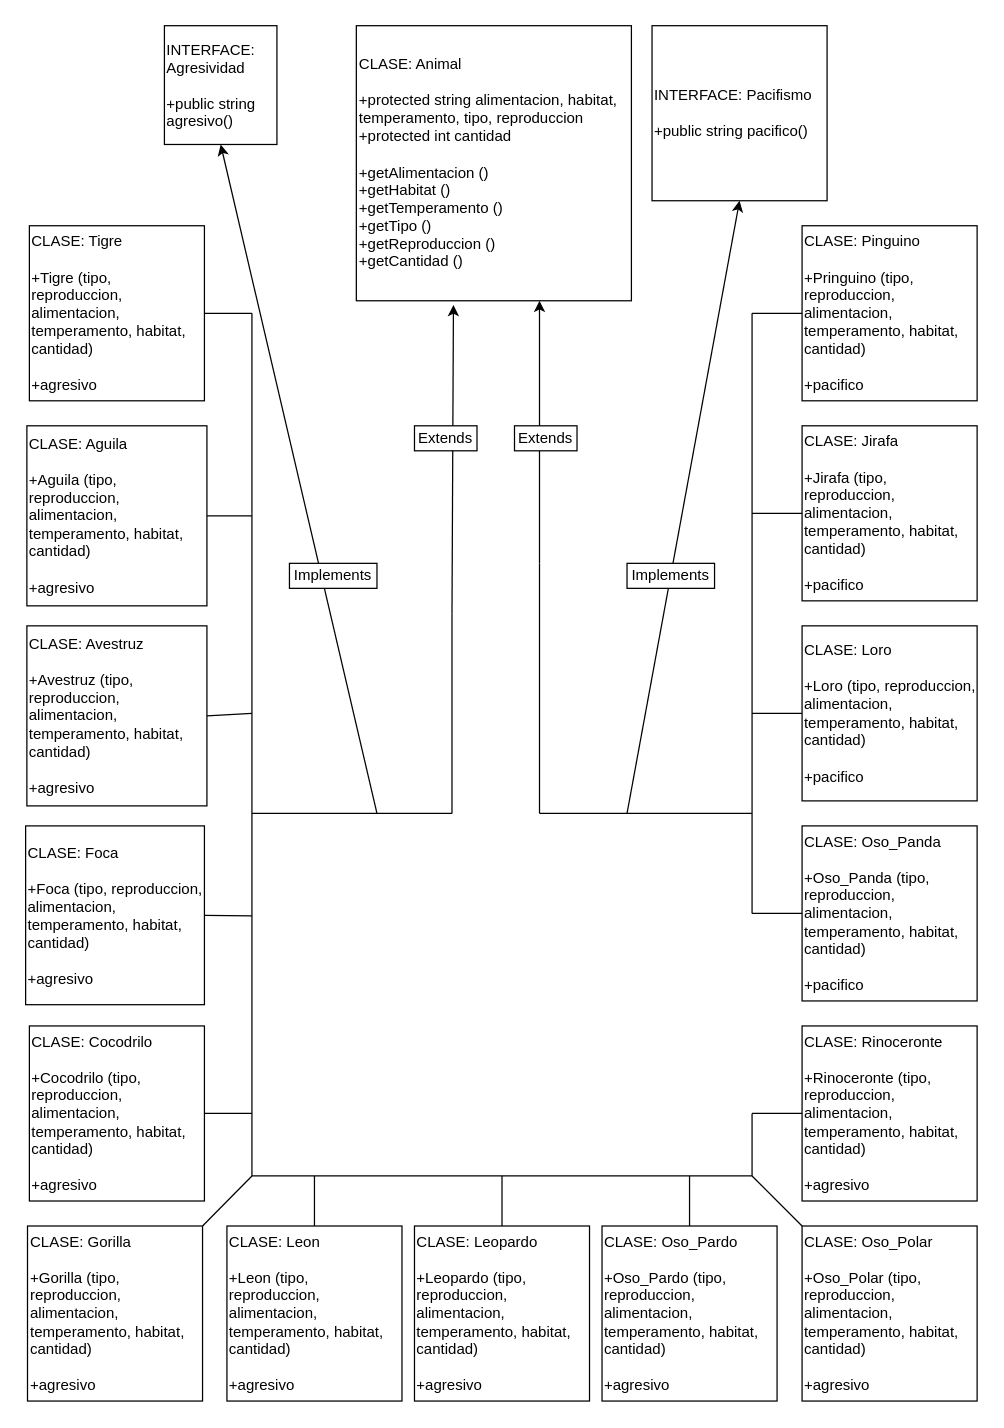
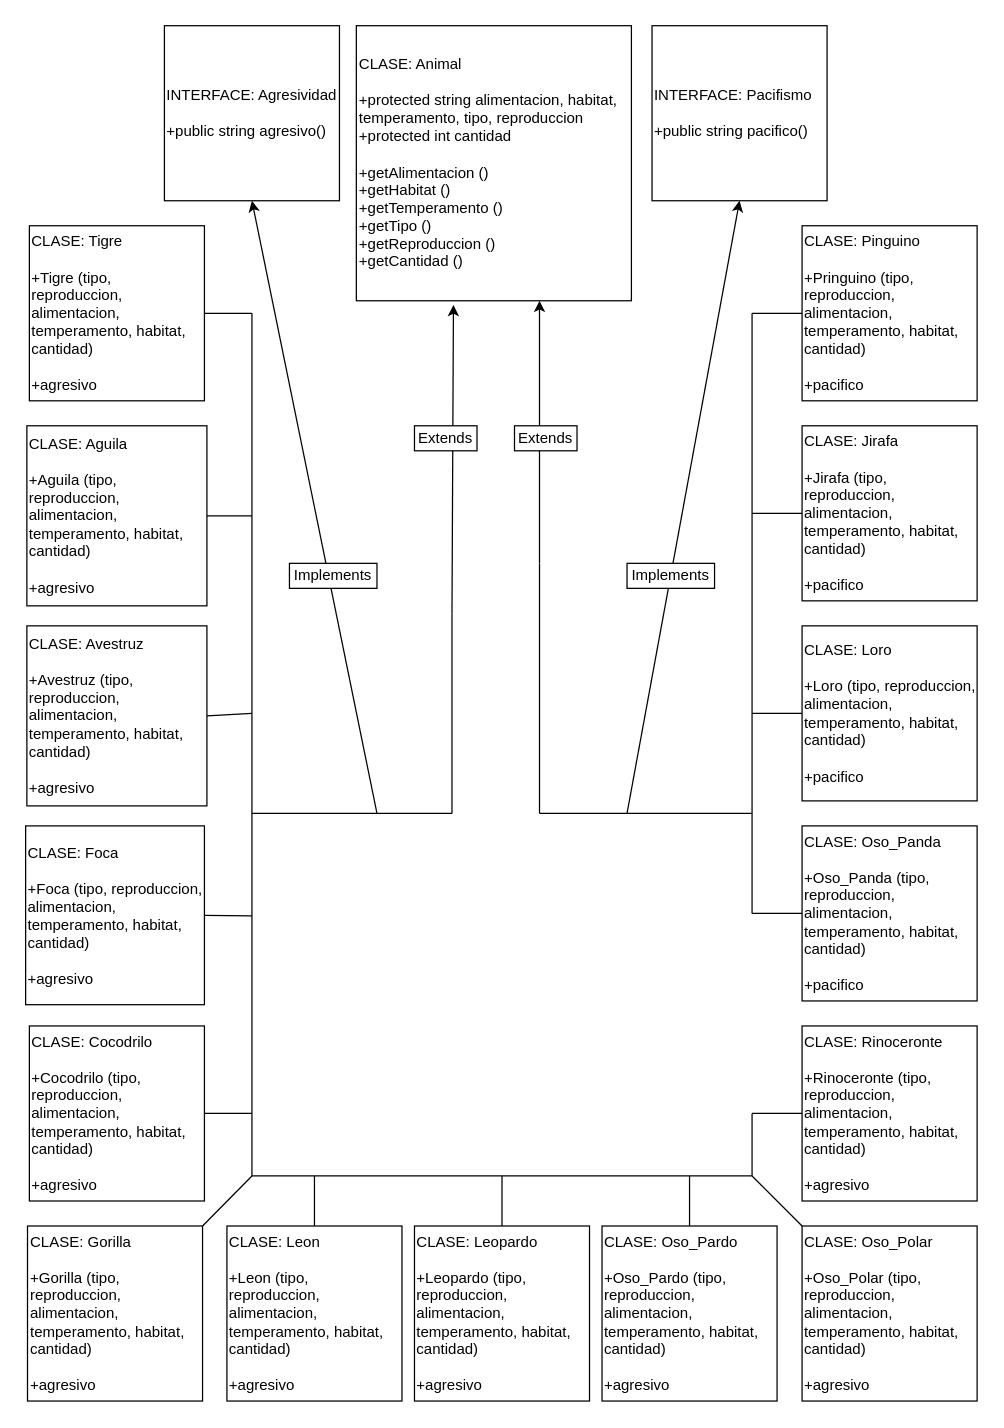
  <mxCell id="0" />
  <mxCell id="1" parent="0" />
  <mxCell id="2" value="CLASE: Animal&lt;br&gt;&lt;br&gt;+protected string alimentacion, habitat, temperamento, tipo, reproduccion&lt;br&gt;+protected int cantidad&lt;br&gt;&lt;br&gt;+getAlimentacion ()&lt;br&gt;+getHabitat ()&lt;br&gt;+getTemperamento ()&lt;br&gt;+getTipo ()&lt;br&gt;+getReproduccion ()&lt;br&gt;+getCantidad ()&lt;br&gt;" style="whiteSpace=wrap;html=1;aspect=fixed;align=left;" vertex="1" parent="1"><mxGeometry x="284.5" y="20" width="220" height="220" as="geometry" /></mxCell>
  <mxCell id="3" value="CLASE: Aguila&lt;br&gt;&lt;br&gt;+Aguila (tipo, reproduccion, alimentacion, temperamento, habitat, cantidad)&lt;br&gt;&lt;br&gt;+agresivo" style="whiteSpace=wrap;html=1;aspect=fixed;align=left;" vertex="1" parent="1"><mxGeometry x="21" y="340" width="144" height="144" as="geometry" /></mxCell>
  <mxCell id="4" value="CLASE: Avestruz&lt;br&gt;&lt;br&gt;+Avestruz (tipo, reproduccion, alimentacion, temperamento, habitat, cantidad)&lt;br&gt;&lt;br&gt;+agresivo" style="whiteSpace=wrap;html=1;aspect=fixed;align=left;" vertex="1" parent="1"><mxGeometry x="21" y="500" width="144" height="144" as="geometry" /></mxCell>
  <mxCell id="5" value="CLASE: Foca&lt;br&gt;&lt;br&gt;+Foca (tipo, reproduccion, alimentacion, temperamento, habitat, cantidad)&lt;br&gt;&lt;br&gt;+agresivo" style="whiteSpace=wrap;html=1;aspect=fixed;align=left;" vertex="1" parent="1"><mxGeometry x="20" y="660" width="143" height="143" as="geometry" /></mxCell>
  <mxCell id="6" value="CLASE: Cocodrilo&lt;br&gt;&lt;br&gt;+Cocodrilo (tipo, reproduccion, alimentacion, temperamento, habitat, cantidad)&lt;br&gt;&lt;br&gt;+agresivo" style="whiteSpace=wrap;html=1;aspect=fixed;align=left;" vertex="1" parent="1"><mxGeometry x="23" y="820" width="140" height="140" as="geometry" /></mxCell>
  <mxCell id="7" value="&lt;span&gt;CLASE: Gorilla&lt;/span&gt;&lt;br&gt;&lt;br&gt;&lt;span&gt;+Gorilla (tipo, reproduccion, alimentacion, temperamento, habitat, cantidad)&lt;/span&gt;&lt;br&gt;&lt;br&gt;&lt;div&gt;&lt;span&gt;+agresivo&lt;/span&gt;&lt;/div&gt;" style="whiteSpace=wrap;html=1;aspect=fixed;align=left;" vertex="1" parent="1"><mxGeometry x="21.5" y="980" width="140" height="140" as="geometry" /></mxCell>
  <mxCell id="8" value="&lt;span&gt;CLASE: Jirafa&lt;/span&gt;&lt;br&gt;&lt;br&gt;&lt;span&gt;+Jirafa (tipo, reproduccion, alimentacion, temperamento, habitat, cantidad)&lt;/span&gt;&lt;br&gt;&lt;br&gt;&lt;span&gt;+pacifico&lt;/span&gt;" style="whiteSpace=wrap;html=1;aspect=fixed;align=left;" vertex="1" parent="1"><mxGeometry x="641" y="340" width="140" height="140" as="geometry" /></mxCell>
  <mxCell id="9" value="CLASE: Leon&lt;br&gt;&lt;br&gt;+Leon (tipo, reproduccion, alimentacion, temperamento, habitat, cantidad)&lt;br&gt;&lt;br&gt;+agresivo" style="whiteSpace=wrap;html=1;aspect=fixed;align=left;" vertex="1" parent="1"><mxGeometry x="181" y="980" width="140" height="140" as="geometry" /></mxCell>
  <mxCell id="10" value="&lt;span&gt;CLASE: Leopardo&lt;/span&gt;&lt;br&gt;&lt;br&gt;&lt;span&gt;+Leopardo (tipo, reproduccion, alimentacion, temperamento, habitat, cantidad)&lt;/span&gt;&lt;br&gt;&lt;br&gt;&lt;span&gt;+agresivo&lt;/span&gt;" style="whiteSpace=wrap;html=1;aspect=fixed;align=left;" vertex="1" parent="1"><mxGeometry x="331" y="980" width="140" height="140" as="geometry" /></mxCell>
  <mxCell id="11" value="&lt;span&gt;CLASE: Loro&lt;/span&gt;&lt;br&gt;&lt;br&gt;&lt;span&gt;+Loro (tipo, reproduccion, alimentacion, temperamento, habitat, cantidad)&lt;/span&gt;&lt;br&gt;&lt;br&gt;&lt;span&gt;+pacifico&lt;/span&gt;" style="whiteSpace=wrap;html=1;aspect=fixed;align=left;" vertex="1" parent="1"><mxGeometry x="641" y="500" width="140" height="140" as="geometry" /></mxCell>
  <mxCell id="12" value="&lt;span&gt;CLASE: Oso_Panda&lt;/span&gt;&lt;br&gt;&lt;br&gt;&lt;span&gt;+Oso_Panda (tipo, reproduccion, alimentacion, temperamento, habitat, cantidad)&lt;/span&gt;&lt;br&gt;&lt;br&gt;&lt;span&gt;+pacifico&lt;/span&gt;" style="whiteSpace=wrap;html=1;aspect=fixed;align=left;" vertex="1" parent="1"><mxGeometry x="641" y="660" width="140" height="140" as="geometry" /></mxCell>
  <mxCell id="13" value="&lt;span&gt;CLASE: Oso_Pardo&lt;/span&gt;&lt;br&gt;&lt;br&gt;&lt;span&gt;+Oso_Pardo (tipo, reproduccion, alimentacion, temperamento, habitat, cantidad)&lt;/span&gt;&lt;br&gt;&lt;br&gt;&lt;span&gt;+agresivo&lt;/span&gt;" style="whiteSpace=wrap;html=1;aspect=fixed;align=left;" vertex="1" parent="1"><mxGeometry x="481" y="980" width="140" height="140" as="geometry" /></mxCell>
  <mxCell id="14" value="&lt;span&gt;CLASE: Oso_Polar&lt;br&gt;&lt;/span&gt;&lt;span&gt;&lt;br&gt;+Oso_Polar (tipo, reproduccion, alimentacion, temperamento, habitat, cantidad)&lt;/span&gt;&lt;br&gt;&lt;br&gt;&lt;span&gt;+agresivo&lt;/span&gt;" style="whiteSpace=wrap;html=1;aspect=fixed;align=left;" vertex="1" parent="1"><mxGeometry x="641" y="980" width="140" height="140" as="geometry" /></mxCell>
  <mxCell id="15" value="&lt;span&gt;CLASE: Rinoceronte&lt;/span&gt;&lt;br&gt;&lt;br&gt;&lt;span&gt;+Rinoceronte (tipo, reproduccion, alimentacion, temperamento, habitat, cantidad)&lt;/span&gt;&lt;br&gt;&lt;br&gt;&lt;span&gt;+agresivo&lt;/span&gt;" style="whiteSpace=wrap;html=1;aspect=fixed;align=left;" vertex="1" parent="1"><mxGeometry x="641" y="820" width="140" height="140" as="geometry" /></mxCell>
  <mxCell id="16" value="&lt;span&gt;CLASE: Tigre&lt;/span&gt;&lt;br&gt;&lt;br&gt;&lt;span&gt;+Tigre (tipo, reproduccion, alimentacion, temperamento, habitat, cantidad)&lt;/span&gt;&lt;br&gt;&lt;br&gt;&lt;span&gt;+agresivo&lt;/span&gt;" style="whiteSpace=wrap;html=1;aspect=fixed;align=left;" vertex="1" parent="1"><mxGeometry x="23" y="180" width="140" height="140" as="geometry" /></mxCell>
  <mxCell id="17" value="&lt;span&gt;CLASE: Pinguino&lt;/span&gt;&lt;br&gt;&lt;br&gt;&lt;span&gt;+Pringuino (tipo, reproduccion, alimentacion, temperamento, habitat, cantidad)&lt;/span&gt;&lt;br&gt;&lt;br&gt;&lt;span&gt;+pacifico&lt;/span&gt;" style="whiteSpace=wrap;html=1;aspect=fixed;align=left;" vertex="1" parent="1"><mxGeometry x="641" y="180" width="140" height="140" as="geometry" /></mxCell>
- <mxCell id="18" value="INTERFACE: Agresividad&lt;br&gt;&lt;br&gt;+public string agresivo()&lt;br&gt;" style="whiteSpace=wrap;html=1;aspect=fixed;align=left;" vertex="1" parent="1"><mxGeometry x="131" y="20" width="90" height="95" as="geometry" /></mxCell>
+ <mxCell id="18" value="INTERFACE: Agresividad&lt;br&gt;&lt;br&gt;+public string agresivo()&lt;br&gt;" style="whiteSpace=wrap;html=1;aspect=fixed;align=left;" vertex="1" parent="1"><mxGeometry x="131" y="20" width="140" height="140" as="geometry" /></mxCell>
  <mxCell id="19" value="INTERFACE: Pacifismo&lt;br&gt;&lt;br&gt;+public string pacifico()" style="whiteSpace=wrap;html=1;aspect=fixed;align=left;" vertex="1" parent="1"><mxGeometry x="521" y="20" width="140" height="140" as="geometry" /></mxCell>
  <mxCell id="20" value="" style="endArrow=none;html=1;exitX=1;exitY=0.5;exitDx=0;exitDy=0;" edge="1" parent="1" source="16"><mxGeometry width="50" height="50" relative="1" as="geometry"><mxPoint x="431" y="290" as="sourcePoint" /><mxPoint x="201" y="250" as="targetPoint" /></mxGeometry></mxCell>
  <mxCell id="21" value="" style="endArrow=none;html=1;exitX=1;exitY=0.5;exitDx=0;exitDy=0;" edge="1" parent="1" source="3"><mxGeometry width="50" height="50" relative="1" as="geometry"><mxPoint x="431" y="290" as="sourcePoint" /><mxPoint x="201" y="412" as="targetPoint" /></mxGeometry></mxCell>
  <mxCell id="22" value="" style="endArrow=none;html=1;" edge="1" parent="1"><mxGeometry width="50" height="50" relative="1" as="geometry"><mxPoint x="201" y="250" as="sourcePoint" /><mxPoint x="201" y="410" as="targetPoint" /></mxGeometry></mxCell>
  <mxCell id="23" value="" style="endArrow=none;html=1;" edge="1" parent="1"><mxGeometry width="50" height="50" relative="1" as="geometry"><mxPoint x="201" y="410" as="sourcePoint" /><mxPoint x="201" y="940" as="targetPoint" /></mxGeometry></mxCell>
  <mxCell id="24" value="" style="endArrow=none;html=1;" edge="1" parent="1"><mxGeometry width="50" height="50" relative="1" as="geometry"><mxPoint x="201" y="940" as="sourcePoint" /><mxPoint x="601" y="940" as="targetPoint" /></mxGeometry></mxCell>
  <mxCell id="25" value="" style="endArrow=none;html=1;exitX=0;exitY=0.5;exitDx=0;exitDy=0;" edge="1" parent="1" source="15"><mxGeometry width="50" height="50" relative="1" as="geometry"><mxPoint x="431" y="910" as="sourcePoint" /><mxPoint x="601" y="890" as="targetPoint" /></mxGeometry></mxCell>
  <mxCell id="26" value="" style="endArrow=none;html=1;" edge="1" parent="1"><mxGeometry width="50" height="50" relative="1" as="geometry"><mxPoint x="601" y="940" as="sourcePoint" /><mxPoint x="601" y="890" as="targetPoint" /></mxGeometry></mxCell>
  <mxCell id="27" value="" style="endArrow=none;html=1;exitX=1;exitY=0;exitDx=0;exitDy=0;" edge="1" parent="1" source="7"><mxGeometry width="50" height="50" relative="1" as="geometry"><mxPoint x="431" y="910" as="sourcePoint" /><mxPoint x="201" y="940" as="targetPoint" /></mxGeometry></mxCell>
  <mxCell id="28" value="" style="endArrow=none;html=1;exitX=0;exitY=0;exitDx=0;exitDy=0;" edge="1" parent="1" source="14"><mxGeometry width="50" height="50" relative="1" as="geometry"><mxPoint x="431" y="910" as="sourcePoint" /><mxPoint x="601" y="940" as="targetPoint" /></mxGeometry></mxCell>
  <mxCell id="29" value="" style="endArrow=none;html=1;exitX=1;exitY=0.5;exitDx=0;exitDy=0;" edge="1" parent="1" source="4"><mxGeometry width="50" height="50" relative="1" as="geometry"><mxPoint x="171" y="570" as="sourcePoint" /><mxPoint x="201" y="570" as="targetPoint" /></mxGeometry></mxCell>
  <mxCell id="30" value="" style="endArrow=none;html=1;exitX=1;exitY=0.5;exitDx=0;exitDy=0;" edge="1" parent="1" source="5"><mxGeometry width="50" height="50" relative="1" as="geometry"><mxPoint x="431" y="860" as="sourcePoint" /><mxPoint x="201" y="732" as="targetPoint" /></mxGeometry></mxCell>
  <mxCell id="31" value="" style="endArrow=none;html=1;exitX=1;exitY=0.5;exitDx=0;exitDy=0;" edge="1" parent="1" source="6"><mxGeometry width="50" height="50" relative="1" as="geometry"><mxPoint x="431" y="860" as="sourcePoint" /><mxPoint x="201" y="890" as="targetPoint" /></mxGeometry></mxCell>
  <mxCell id="32" value="" style="endArrow=none;html=1;exitX=0.5;exitY=0;exitDx=0;exitDy=0;" edge="1" parent="1" source="9"><mxGeometry width="50" height="50" relative="1" as="geometry"><mxPoint x="431" y="860" as="sourcePoint" /><mxPoint x="251" y="940" as="targetPoint" /></mxGeometry></mxCell>
  <mxCell id="33" value="" style="endArrow=none;html=1;exitX=0.5;exitY=0;exitDx=0;exitDy=0;" edge="1" parent="1" source="10"><mxGeometry width="50" height="50" relative="1" as="geometry"><mxPoint x="431" y="860" as="sourcePoint" /><mxPoint x="401" y="940" as="targetPoint" /></mxGeometry></mxCell>
  <mxCell id="34" value="" style="endArrow=none;html=1;exitX=0.5;exitY=0;exitDx=0;exitDy=0;" edge="1" parent="1" source="13"><mxGeometry width="50" height="50" relative="1" as="geometry"><mxPoint x="431" y="860" as="sourcePoint" /><mxPoint x="551" y="940" as="targetPoint" /></mxGeometry></mxCell>
  <mxCell id="35" value="" style="endArrow=none;html=1;" edge="1" parent="1"><mxGeometry width="50" height="50" relative="1" as="geometry"><mxPoint x="201" y="650" as="sourcePoint" /><mxPoint x="361" y="650" as="targetPoint" /></mxGeometry></mxCell>
  <mxCell id="36" value="" style="endArrow=classic;html=1;entryX=0.353;entryY=1.015;entryDx=0;entryDy=0;entryPerimeter=0;" edge="1" parent="1" target="2"><mxGeometry width="50" height="50" relative="1" as="geometry"><mxPoint x="361" y="490" as="sourcePoint" /><mxPoint x="481" y="410" as="targetPoint" /></mxGeometry></mxCell>
  <mxCell id="37" value="" style="endArrow=none;html=1;entryX=0;entryY=0.5;entryDx=0;entryDy=0;" edge="1" parent="1" target="17"><mxGeometry width="50" height="50" relative="1" as="geometry"><mxPoint x="601" y="250" as="sourcePoint" /><mxPoint x="481" y="410" as="targetPoint" /></mxGeometry></mxCell>
  <mxCell id="38" value="" style="endArrow=none;html=1;" edge="1" parent="1"><mxGeometry width="50" height="50" relative="1" as="geometry"><mxPoint x="601" y="730" as="sourcePoint" /><mxPoint x="601" y="250" as="targetPoint" /></mxGeometry></mxCell>
  <mxCell id="39" value="" style="endArrow=none;html=1;entryX=0;entryY=0.5;entryDx=0;entryDy=0;" edge="1" parent="1" target="12"><mxGeometry width="50" height="50" relative="1" as="geometry"><mxPoint x="601" y="730" as="sourcePoint" /><mxPoint x="481" y="820" as="targetPoint" /></mxGeometry></mxCell>
  <mxCell id="40" value="" style="endArrow=none;html=1;exitX=0;exitY=0.5;exitDx=0;exitDy=0;" edge="1" parent="1" source="11"><mxGeometry width="50" height="50" relative="1" as="geometry"><mxPoint x="431" y="540" as="sourcePoint" /><mxPoint x="601" y="570" as="targetPoint" /></mxGeometry></mxCell>
  <mxCell id="41" value="" style="endArrow=none;html=1;exitX=0;exitY=0.5;exitDx=0;exitDy=0;" edge="1" parent="1" source="8"><mxGeometry width="50" height="50" relative="1" as="geometry"><mxPoint x="431" y="540" as="sourcePoint" /><mxPoint x="601" y="410" as="targetPoint" /></mxGeometry></mxCell>
  <mxCell id="42" value="" style="endArrow=classic;html=1;entryX=0.5;entryY=1;entryDx=0;entryDy=0;" edge="1" parent="1" target="18"><mxGeometry width="50" height="50" relative="1" as="geometry"><mxPoint x="301" y="650" as="sourcePoint" /><mxPoint x="481" y="480" as="targetPoint" /></mxGeometry></mxCell>
  <mxCell id="43" value="" style="endArrow=classic;html=1;entryX=0.5;entryY=1;entryDx=0;entryDy=0;" edge="1" parent="1" target="19"><mxGeometry width="50" height="50" relative="1" as="geometry"><mxPoint x="501" y="650" as="sourcePoint" /><mxPoint x="481" y="250" as="targetPoint" /></mxGeometry></mxCell>
  <mxCell id="44" value="Extends" style="rounded=0;whiteSpace=wrap;html=1;" vertex="1" parent="1"><mxGeometry x="331" y="340" width="50" height="20" as="geometry" /></mxCell>
  <mxCell id="45" value="Implements" style="rounded=0;whiteSpace=wrap;html=1;" vertex="1" parent="1"><mxGeometry x="231" y="450" width="70" height="20" as="geometry" /></mxCell>
  <mxCell id="46" value="Implements" style="rounded=0;whiteSpace=wrap;html=1;" vertex="1" parent="1"><mxGeometry x="501" y="450" width="70" height="20" as="geometry" /></mxCell>
  <mxCell id="47" value="" style="endArrow=none;html=1;" edge="1" parent="1"><mxGeometry width="50" height="50" relative="1" as="geometry"><mxPoint x="361" y="650" as="sourcePoint" /><mxPoint x="361" y="490" as="targetPoint" /></mxGeometry></mxCell>
  <mxCell id="48" value="" style="endArrow=none;html=1;" edge="1" parent="1"><mxGeometry width="50" height="50" relative="1" as="geometry"><mxPoint x="431" y="650" as="sourcePoint" /><mxPoint x="601" y="650" as="targetPoint" /></mxGeometry></mxCell>
  <mxCell id="49" value="" style="endArrow=none;html=1;" edge="1" parent="1"><mxGeometry width="50" height="50" relative="1" as="geometry"><mxPoint x="431" y="650" as="sourcePoint" /><mxPoint x="431" y="450" as="targetPoint" /></mxGeometry></mxCell>
  <mxCell id="50" value="" style="endArrow=classic;html=1;entryX=0.666;entryY=1;entryDx=0;entryDy=0;entryPerimeter=0;" edge="1" parent="1" target="2"><mxGeometry width="50" height="50" relative="1" as="geometry"><mxPoint x="431" y="450" as="sourcePoint" /><mxPoint x="481" y="390" as="targetPoint" /></mxGeometry></mxCell>
  <mxCell id="51" value="Extends" style="rounded=0;whiteSpace=wrap;html=1;" vertex="1" parent="1"><mxGeometry x="411" y="340" width="50" height="20" as="geometry" /></mxCell>
